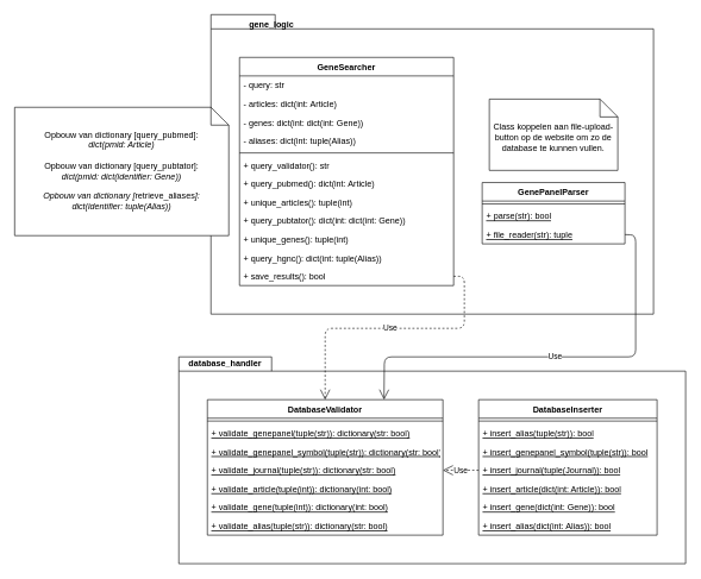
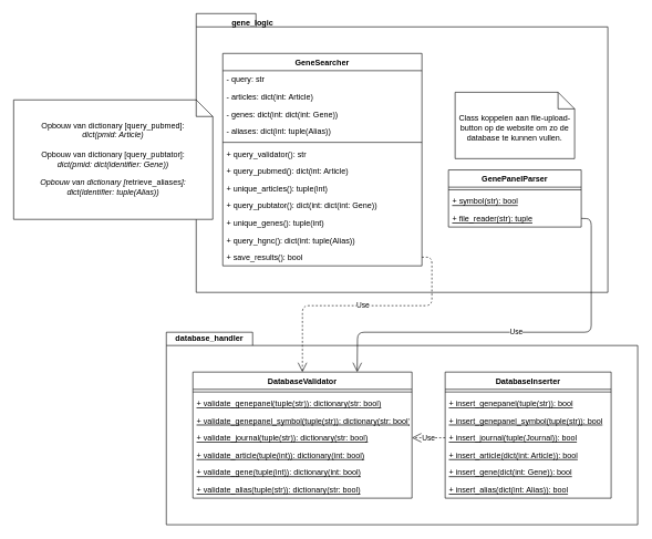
  <mxCell id="0" />
  <mxCell id="1" parent="0" />
  <mxCell id="2" value="" style="group" parent="1" vertex="1" connectable="0"><mxGeometry x="250" y="500" width="710" height="290" as="geometry" /></mxCell>
  <mxCell id="3" value="" style="shape=folder;fontStyle=1;spacingTop=10;tabWidth=130;tabHeight=20;tabPosition=left;html=1;" parent="2" vertex="1"><mxGeometry width="710" height="290" as="geometry" /></mxCell>
  <mxCell id="4" value="DatabaseValidator" style="swimlane;fontStyle=1;align=center;verticalAlign=top;childLayout=stackLayout;horizontal=1;startSize=26;horizontalStack=0;resizeParent=1;resizeParentMax=0;resizeLast=0;collapsible=1;marginBottom=0;" parent="2" vertex="1"><mxGeometry x="40" y="60" width="330" height="190" as="geometry" /></mxCell>
  <mxCell id="5" value="" style="line;strokeWidth=1;fillColor=none;align=left;verticalAlign=middle;spacingTop=-1;spacingLeft=3;spacingRight=3;rotatable=0;labelPosition=right;points=[];portConstraint=eastwest;" parent="4" vertex="1"><mxGeometry y="26" width="330" height="8" as="geometry" /></mxCell>
  <mxCell id="6" value="+ validate_genepanel(tuple(str)): dictionary(str: bool)" style="text;strokeColor=none;fillColor=none;align=left;verticalAlign=top;spacingLeft=4;spacingRight=4;overflow=hidden;rotatable=0;points=[[0,0.5],[1,0.5]];portConstraint=eastwest;fontStyle=4" parent="4" vertex="1"><mxGeometry y="34" width="330" height="26" as="geometry" /></mxCell>
  <mxCell id="7" value="+ validate_genepanel_symbol(tuple(str)): dictionary(str: bool)" style="text;strokeColor=none;fillColor=none;align=left;verticalAlign=top;spacingLeft=4;spacingRight=4;overflow=hidden;rotatable=0;points=[[0,0.5],[1,0.5]];portConstraint=eastwest;fontStyle=4" parent="4" vertex="1"><mxGeometry y="60" width="330" height="26" as="geometry" /></mxCell>
  <mxCell id="8" value="+ validate_journal(tuple(str)): dictionary(str: bool)" style="text;strokeColor=none;fillColor=none;align=left;verticalAlign=top;spacingLeft=4;spacingRight=4;overflow=hidden;rotatable=0;points=[[0,0.5],[1,0.5]];portConstraint=eastwest;fontStyle=4" parent="4" vertex="1"><mxGeometry y="86" width="330" height="26" as="geometry" /></mxCell>
  <mxCell id="9" value="+ validate_article(tuple(int)): dictionary(int: bool)" style="text;strokeColor=none;fillColor=none;align=left;verticalAlign=top;spacingLeft=4;spacingRight=4;overflow=hidden;rotatable=0;points=[[0,0.5],[1,0.5]];portConstraint=eastwest;fontStyle=4" parent="4" vertex="1"><mxGeometry y="112" width="330" height="26" as="geometry" /></mxCell>
  <mxCell id="10" value="+ validate_gene(tuple(int)): dictionary(int: bool)" style="text;strokeColor=none;fillColor=none;align=left;verticalAlign=top;spacingLeft=4;spacingRight=4;overflow=hidden;rotatable=0;points=[[0,0.5],[1,0.5]];portConstraint=eastwest;fontStyle=4" parent="4" vertex="1"><mxGeometry y="138" width="330" height="26" as="geometry" /></mxCell>
  <mxCell id="11" value="+ validate_alias(tuple(str)): dictionary(str: bool)" style="text;strokeColor=none;fillColor=none;align=left;verticalAlign=top;spacingLeft=4;spacingRight=4;overflow=hidden;rotatable=0;points=[[0,0.5],[1,0.5]];portConstraint=eastwest;fontStyle=4" parent="4" vertex="1"><mxGeometry y="164" width="330" height="26" as="geometry" /></mxCell>
  <mxCell id="12" value="DatabaseInserter" style="swimlane;fontStyle=1;align=center;verticalAlign=top;childLayout=stackLayout;horizontal=1;startSize=26;horizontalStack=0;resizeParent=1;resizeParentMax=0;resizeLast=0;collapsible=1;marginBottom=0;" parent="2" vertex="1"><mxGeometry x="420" y="60" width="250" height="190" as="geometry" /></mxCell>
  <mxCell id="13" value="" style="line;strokeWidth=1;fillColor=none;align=left;verticalAlign=middle;spacingTop=-1;spacingLeft=3;spacingRight=3;rotatable=0;labelPosition=right;points=[];portConstraint=eastwest;" parent="12" vertex="1"><mxGeometry y="26" width="250" height="8" as="geometry" /></mxCell>
- <mxCell id="14" value="+ insert_alias(tuple(str)): bool" style="text;strokeColor=none;fillColor=none;align=left;verticalAlign=top;spacingLeft=4;spacingRight=4;overflow=hidden;rotatable=0;points=[[0,0.5],[1,0.5]];portConstraint=eastwest;fontStyle=4" parent="12" vertex="1"><mxGeometry y="34" width="250" height="26" as="geometry" /></mxCell>
+ <mxCell id="14" value="+ insert_genepanel(tuple(str)): bool" style="text;strokeColor=none;fillColor=none;align=left;verticalAlign=top;spacingLeft=4;spacingRight=4;overflow=hidden;rotatable=0;points=[[0,0.5],[1,0.5]];portConstraint=eastwest;fontStyle=4" parent="12" vertex="1"><mxGeometry y="34" width="250" height="26" as="geometry" /></mxCell>
  <mxCell id="15" value="+ insert_genepanel_symbol(tuple(str)): bool" style="text;strokeColor=none;fillColor=none;align=left;verticalAlign=top;spacingLeft=4;spacingRight=4;overflow=hidden;rotatable=0;points=[[0,0.5],[1,0.5]];portConstraint=eastwest;fontStyle=4" parent="12" vertex="1"><mxGeometry y="60" width="250" height="26" as="geometry" /></mxCell>
  <mxCell id="16" value="+ insert_journal(tuple(Journal)): bool" style="text;strokeColor=none;fillColor=none;align=left;verticalAlign=top;spacingLeft=4;spacingRight=4;overflow=hidden;rotatable=0;points=[[0,0.5],[1,0.5]];portConstraint=eastwest;fontStyle=4" parent="12" vertex="1"><mxGeometry y="86" width="250" height="26" as="geometry" /></mxCell>
  <mxCell id="17" value="+ insert_article(dict(int: Article)): bool" style="text;strokeColor=none;fillColor=none;align=left;verticalAlign=top;spacingLeft=4;spacingRight=4;overflow=hidden;rotatable=0;points=[[0,0.5],[1,0.5]];portConstraint=eastwest;fontStyle=4" parent="12" vertex="1"><mxGeometry y="112" width="250" height="26" as="geometry" /></mxCell>
  <mxCell id="18" value="+ insert_gene(dict(int: Gene)): bool" style="text;strokeColor=none;fillColor=none;align=left;verticalAlign=top;spacingLeft=4;spacingRight=4;overflow=hidden;rotatable=0;points=[[0,0.5],[1,0.5]];portConstraint=eastwest;fontStyle=4" parent="12" vertex="1"><mxGeometry y="138" width="250" height="26" as="geometry" /></mxCell>
  <mxCell id="19" value="+ insert_alias(dict(int: Alias)): bool" style="text;strokeColor=none;fillColor=none;align=left;verticalAlign=top;spacingLeft=4;spacingRight=4;overflow=hidden;rotatable=0;points=[[0,0.5],[1,0.5]];portConstraint=eastwest;fontStyle=4" parent="12" vertex="1"><mxGeometry y="164" width="250" height="26" as="geometry" /></mxCell>
  <mxCell id="20" value="&lt;b&gt;database_handler&lt;/b&gt;" style="text;html=1;strokeColor=none;fillColor=none;align=center;verticalAlign=middle;whiteSpace=wrap;rounded=0;" parent="2" vertex="1"><mxGeometry width="130" height="20" as="geometry" /></mxCell>
  <mxCell id="21" value="Use" style="endArrow=open;endSize=12;dashed=1;html=1;exitX=0;exitY=0.5;exitDx=0;exitDy=0;entryX=1;entryY=0.5;entryDx=0;entryDy=0;" parent="2" source="16" target="8" edge="1"><mxGeometry width="160" relative="1" as="geometry"><mxPoint x="380" y="90" as="sourcePoint" /><mxPoint x="540" y="90" as="targetPoint" /></mxGeometry></mxCell>
  <mxCell id="22" value="" style="group" parent="1" vertex="1" connectable="0"><mxGeometry x="295" y="20" width="620" height="420" as="geometry" /></mxCell>
  <mxCell id="23" value="" style="shape=folder;fontStyle=1;spacingTop=10;tabWidth=90;tabHeight=20;tabPosition=left;html=1;" parent="22" vertex="1"><mxGeometry width="620" height="420" as="geometry" /></mxCell>
  <mxCell id="24" value="GeneSearcher" style="swimlane;fontStyle=1;align=center;verticalAlign=top;childLayout=stackLayout;horizontal=1;startSize=26;horizontalStack=0;resizeParent=1;resizeParentMax=0;resizeLast=0;collapsible=1;marginBottom=0;" parent="22" vertex="1"><mxGeometry x="40" y="60" width="300" height="320" as="geometry" /></mxCell>
  <mxCell id="25" value="- query: str" style="text;strokeColor=none;fillColor=none;align=left;verticalAlign=top;spacingLeft=4;spacingRight=4;overflow=hidden;rotatable=0;points=[[0,0.5],[1,0.5]];portConstraint=eastwest;" parent="24" vertex="1"><mxGeometry y="26" width="300" height="26" as="geometry" /></mxCell>
  <mxCell id="26" value="- articles: dict(int: Article)" style="text;strokeColor=none;fillColor=none;align=left;verticalAlign=top;spacingLeft=4;spacingRight=4;overflow=hidden;rotatable=0;points=[[0,0.5],[1,0.5]];portConstraint=eastwest;" parent="24" vertex="1"><mxGeometry y="52" width="300" height="26" as="geometry" /></mxCell>
  <mxCell id="27" value="- genes: dict(int: dict(int: Gene))" style="text;strokeColor=none;fillColor=none;align=left;verticalAlign=top;spacingLeft=4;spacingRight=4;overflow=hidden;rotatable=0;points=[[0,0.5],[1,0.5]];portConstraint=eastwest;" parent="24" vertex="1"><mxGeometry y="78" width="300" height="26" as="geometry" /></mxCell>
  <mxCell id="28" value="- aliases: dict(int: tuple(Alias))" style="text;strokeColor=none;fillColor=none;align=left;verticalAlign=top;spacingLeft=4;spacingRight=4;overflow=hidden;rotatable=0;points=[[0,0.5],[1,0.5]];portConstraint=eastwest;" parent="24" vertex="1"><mxGeometry y="104" width="300" height="26" as="geometry" /></mxCell>
  <mxCell id="29" value="" style="line;strokeWidth=1;fillColor=none;align=left;verticalAlign=middle;spacingTop=-1;spacingLeft=3;spacingRight=3;rotatable=0;labelPosition=right;points=[];portConstraint=eastwest;" parent="24" vertex="1"><mxGeometry y="130" width="300" height="8" as="geometry" /></mxCell>
  <mxCell id="30" value="+ query_validator(): str" style="text;strokeColor=none;fillColor=none;align=left;verticalAlign=top;spacingLeft=4;spacingRight=4;overflow=hidden;rotatable=0;points=[[0,0.5],[1,0.5]];portConstraint=eastwest;fontStyle=0" parent="24" vertex="1"><mxGeometry y="138" width="300" height="26" as="geometry" /></mxCell>
  <mxCell id="31" value="+ query_pubmed(): dict(int: Article)" style="text;strokeColor=none;fillColor=none;align=left;verticalAlign=top;spacingLeft=4;spacingRight=4;overflow=hidden;rotatable=0;points=[[0,0.5],[1,0.5]];portConstraint=eastwest;fontStyle=0" parent="24" vertex="1"><mxGeometry y="164" width="300" height="26" as="geometry" /></mxCell>
  <mxCell id="32" value="+ unique_articles(): tuple(int)" style="text;strokeColor=none;fillColor=none;align=left;verticalAlign=top;spacingLeft=4;spacingRight=4;overflow=hidden;rotatable=0;points=[[0,0.5],[1,0.5]];portConstraint=eastwest;fontStyle=0" parent="24" vertex="1"><mxGeometry y="190" width="300" height="26" as="geometry" /></mxCell>
  <mxCell id="33" value="+ query_pubtator(): dict(int: dict(int: Gene))" style="text;strokeColor=none;fillColor=none;align=left;verticalAlign=top;spacingLeft=4;spacingRight=4;overflow=hidden;rotatable=0;points=[[0,0.5],[1,0.5]];portConstraint=eastwest;fontStyle=0" parent="24" vertex="1"><mxGeometry y="216" width="300" height="26" as="geometry" /></mxCell>
  <mxCell id="34" value="+ unique_genes(): tuple(int)" style="text;strokeColor=none;fillColor=none;align=left;verticalAlign=top;spacingLeft=4;spacingRight=4;overflow=hidden;rotatable=0;points=[[0,0.5],[1,0.5]];portConstraint=eastwest;fontStyle=0" parent="24" vertex="1"><mxGeometry y="242" width="300" height="26" as="geometry" /></mxCell>
  <mxCell id="35" value="+ query_hgnc(): dict(int: tuple(Alias))" style="text;strokeColor=none;fillColor=none;align=left;verticalAlign=top;spacingLeft=4;spacingRight=4;overflow=hidden;rotatable=0;points=[[0,0.5],[1,0.5]];portConstraint=eastwest;fontStyle=0" parent="24" vertex="1"><mxGeometry y="268" width="300" height="26" as="geometry" /></mxCell>
  <mxCell id="36" value="+ save_results(): bool" style="text;strokeColor=none;fillColor=none;align=left;verticalAlign=top;spacingLeft=4;spacingRight=4;overflow=hidden;rotatable=0;points=[[0,0.5],[1,0.5]];portConstraint=eastwest;" parent="24" vertex="1"><mxGeometry y="294" width="300" height="26" as="geometry" /></mxCell>
  <mxCell id="37" value="gene_logic" style="text;html=1;strokeColor=none;fillColor=none;align=center;verticalAlign=middle;whiteSpace=wrap;rounded=0;fontStyle=1" parent="22" vertex="1"><mxGeometry x="40" y="5" width="90" height="20" as="geometry" /></mxCell>
  <mxCell id="38" value="" style="group" parent="22" vertex="1" connectable="0"><mxGeometry x="380" y="118.5" width="200" height="203" as="geometry" /></mxCell>
  <mxCell id="39" value="GenePanelParser" style="swimlane;fontStyle=1;align=center;verticalAlign=top;childLayout=stackLayout;horizontal=1;startSize=26;horizontalStack=0;resizeParent=1;resizeParentMax=0;resizeLast=0;collapsible=1;marginBottom=0;" parent="38" vertex="1"><mxGeometry y="117" width="200" height="86" as="geometry" /></mxCell>
  <mxCell id="40" value="" style="line;strokeWidth=1;fillColor=none;align=left;verticalAlign=middle;spacingTop=-1;spacingLeft=3;spacingRight=3;rotatable=0;labelPosition=right;points=[];portConstraint=eastwest;" parent="39" vertex="1"><mxGeometry y="26" width="200" height="8" as="geometry" /></mxCell>
- <mxCell id="41" value="+ parse(str): bool" style="text;strokeColor=none;fillColor=none;align=left;verticalAlign=top;spacingLeft=4;spacingRight=4;overflow=hidden;rotatable=0;points=[[0,0.5],[1,0.5]];portConstraint=eastwest;fontStyle=4" parent="39" vertex="1"><mxGeometry y="34" width="200" height="26" as="geometry" /></mxCell>
+ <mxCell id="41" value="+ symbol(str): bool" style="text;strokeColor=none;fillColor=none;align=left;verticalAlign=top;spacingLeft=4;spacingRight=4;overflow=hidden;rotatable=0;points=[[0,0.5],[1,0.5]];portConstraint=eastwest;fontStyle=4" parent="39" vertex="1"><mxGeometry y="34" width="200" height="26" as="geometry" /></mxCell>
  <mxCell id="42" value="+ file_reader(str): tuple" style="text;strokeColor=none;fillColor=none;align=left;verticalAlign=top;spacingLeft=4;spacingRight=4;overflow=hidden;rotatable=0;points=[[0,0.5],[1,0.5]];portConstraint=eastwest;fontStyle=4" parent="39" vertex="1"><mxGeometry y="60" width="200" height="26" as="geometry" /></mxCell>
  <mxCell id="43" value="&lt;span style=&quot;text-align: left&quot;&gt;Class koppelen aan file-upload-button op de website om zo de database te kunnen vullen.&lt;/span&gt;" style="shape=note2;boundedLbl=1;whiteSpace=wrap;html=1;size=25;verticalAlign=top;align=center;" parent="38" vertex="1"><mxGeometry x="10" width="180" height="100" as="geometry" /></mxCell>
  <mxCell id="44" value="Opbouw van dictionary [query_pubmed]:&lt;br&gt;&lt;i&gt;dict(pmid: Article)&lt;/i&gt;&lt;br&gt;&lt;br&gt;Opbouw van dictionary [query_pubtator]:&lt;br&gt;&lt;i&gt;dict(pmid: dict(identifier: Gene))&lt;br&gt;&lt;br&gt;Opbouw van dictionary [&lt;/i&gt;&lt;span style=&quot;text-align: left&quot;&gt;retrieve_aliases&lt;/span&gt;&lt;i&gt;]:&lt;br&gt;dict(identifier: tuple(Alias))&lt;br&gt;&lt;/i&gt;" style="shape=note2;boundedLbl=1;whiteSpace=wrap;html=1;size=25;verticalAlign=top;align=center;" parent="1" vertex="1"><mxGeometry x="20" y="150" width="300" height="180" as="geometry" /></mxCell>
  <mxCell id="45" value="Use" style="endArrow=open;endSize=12;dashed=1;html=1;exitX=1;exitY=0.5;exitDx=0;exitDy=0;entryX=0.5;entryY=0;entryDx=0;entryDy=0;" parent="1" source="36" target="4" edge="1"><mxGeometry width="160" relative="1" as="geometry"><mxPoint x="620" y="410" as="sourcePoint" /><mxPoint x="780" y="410" as="targetPoint" /><Array as="points"><mxPoint x="650" y="387" /><mxPoint x="650" y="460" /><mxPoint x="455" y="460" /></Array></mxGeometry></mxCell>
  <mxCell id="46" value="Use" style="endArrow=open;endSize=12;dashed=0;html=1;exitX=1;exitY=0.5;exitDx=0;exitDy=0;entryX=0.75;entryY=0;entryDx=0;entryDy=0;" parent="1" source="42" target="4" edge="1"><mxGeometry width="160" relative="1" as="geometry"><mxPoint x="690" y="440" as="sourcePoint" /><mxPoint x="850" y="440" as="targetPoint" /><Array as="points"><mxPoint x="890" y="329" /><mxPoint x="890" y="500" /><mxPoint x="538" y="500" /></Array></mxGeometry></mxCell>
